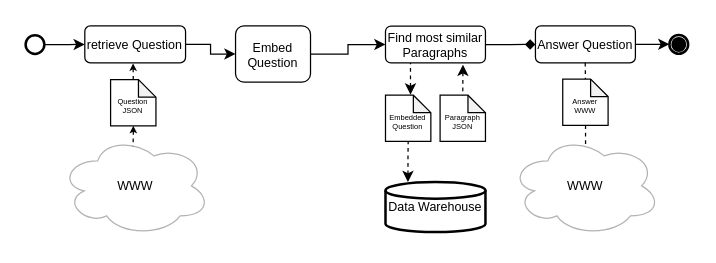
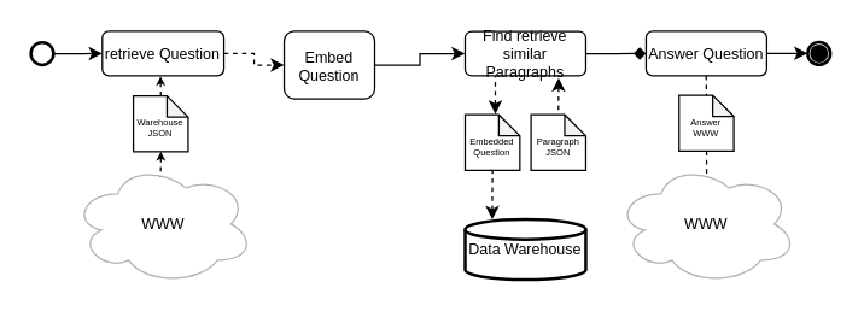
  <mxCell id="0" />
  <mxCell id="1" parent="0" />
- <mxCell id="2" style="edgeStyle=orthogonalEdgeStyle;rounded=0;orthogonalLoop=1;jettySize=auto;html=1;fontSize=9;fontColor=#000000;strokeColor=#000000;entryX=0;entryY=0.5;entryDx=0;entryDy=0;" edge="1" parent="1" source="3" target="4"><mxGeometry x="102" y="505" as="geometry"><mxPoint x="200.556" y="34.783" as="targetPoint" /></mxGeometry></mxCell>
+ <mxCell id="2" style="edgeStyle=orthogonalEdgeStyle;rounded=0;orthogonalLoop=1;jettySize=auto;html=1;fontSize=9;fontColor=#000000;strokeColor=#000000;entryX=0;entryY=0.5;entryDx=0;entryDy=0;dashed=1;" edge="1" parent="1" source="3" target="4"><mxGeometry x="102" y="505" as="geometry"><mxPoint x="200.556" y="34.783" as="targetPoint" /></mxGeometry></mxCell>
  <mxCell id="3" value="retrieve Question" style="rounded=1;whiteSpace=wrap;html=1;fontSize=10;glass=0;strokeWidth=1;shadow=0;strokeColor=#000000;fillColor=none;fontColor=#000000;" parent="1" vertex="1"><mxGeometry x="67.37" y="20" width="80.63" height="29.57" as="geometry" /></mxCell>
  <mxCell id="4" value="Embed Question" style="rounded=1;whiteSpace=wrap;html=1;fontSize=10;glass=0;strokeWidth=1;shadow=0;strokeColor=#000000;fillColor=none;fontColor=#000000;" parent="1" vertex="1"><mxGeometry x="188" y="20" width="60" height="45" as="geometry" /></mxCell>
  <mxCell id="5" style="edgeStyle=orthogonalEdgeStyle;rounded=0;orthogonalLoop=1;jettySize=auto;html=1;entryX=0;entryY=0.5;entryDx=0;entryDy=0;fontSize=10;fontColor=#000000;startArrow=none;startFill=0;endArrow=diamond;endFill=1;strokeColor=#000000;" edge="1" parent="1" source="6" target="22"><mxGeometry relative="1" as="geometry" /></mxCell>
- <mxCell id="6" value="Find most similar Paragraphs" style="rounded=1;whiteSpace=wrap;html=1;fontSize=10;glass=0;strokeWidth=1;shadow=0;strokeColor=#000000;fillColor=none;fontColor=#000000;" parent="1" vertex="1"><mxGeometry x="308" y="20.11" width="80" height="29.57" as="geometry" /></mxCell>
+ <mxCell id="6" value="Find retrieve similar Paragraphs" style="rounded=1;whiteSpace=wrap;html=1;fontSize=10;glass=0;strokeWidth=1;shadow=0;strokeColor=#000000;fillColor=none;fontColor=#000000;" parent="1" vertex="1"><mxGeometry x="308" y="20.11" width="80" height="29.57" as="geometry" /></mxCell>
  <mxCell id="7" style="edgeStyle=orthogonalEdgeStyle;rounded=0;orthogonalLoop=1;jettySize=auto;html=1;entryX=0;entryY=0.5;entryDx=0;entryDy=0;fontSize=9;fontColor=#000000;strokeColor=#000000;" edge="1" parent="1" source="4" target="6"><mxGeometry x="102" y="505" as="geometry" /></mxCell>
  <mxCell id="8" style="edgeStyle=orthogonalEdgeStyle;rounded=0;orthogonalLoop=1;jettySize=auto;html=1;entryX=0;entryY=0.5;entryDx=0;entryDy=0;fontColor=#000000;strokeColor=#000000;" edge="1" parent="1" source="9" target="3"><mxGeometry x="112" y="505" as="geometry" /></mxCell>
  <mxCell id="9" value="" style="strokeWidth=2;html=1;shape=mxgraph.flowchart.start_2;whiteSpace=wrap;fontColor=#000000;fillColor=none;strokeColor=#000000;" vertex="1" parent="1"><mxGeometry x="20" y="27.391" width="15" height="15" as="geometry" /></mxCell>
  <mxCell id="10" value="&lt;font style=&quot;font-size: 10px&quot;&gt;Data Warehouse&lt;/font&gt;" style="strokeWidth=2;html=1;shape=mxgraph.flowchart.database;whiteSpace=wrap;fontColor=#000000;fillColor=none;strokeColor=#000000;" vertex="1" parent="1"><mxGeometry x="308.01" y="145" width="79.99" height="40" as="geometry" /></mxCell>
  <mxCell id="11" style="edgeStyle=orthogonalEdgeStyle;rounded=0;orthogonalLoop=1;jettySize=auto;html=1;entryX=0.486;entryY=0.111;entryDx=0;entryDy=0;entryPerimeter=0;fontSize=10;fontColor=#000000;startArrow=classic;startFill=1;endArrow=none;endFill=0;strokeColor=#000000;dashed=1;startSize=3;" edge="1" parent="1" source="12" target="23"><mxGeometry relative="1" as="geometry"><Array as="points"><mxPoint x="106" y="105" /><mxPoint x="106" y="105" /></Array></mxGeometry></mxCell>
- <mxCell id="12" value="&lt;br&gt;Question JSON" style="shape=note;whiteSpace=wrap;html=1;backgroundOutline=1;darkOpacity=0.05;fontColor=#000000;strokeColor=#000000;fillColor=none;size=14;fontSize=6;" vertex="1" parent="1"><mxGeometry x="88.004" y="63.005" width="36.296" height="36.957" as="geometry" /></mxCell>
+ <mxCell id="12" value="&lt;br&gt;Warehouse JSON" style="shape=note;whiteSpace=wrap;html=1;backgroundOutline=1;darkOpacity=0.05;fontColor=#000000;strokeColor=#000000;fillColor=none;size=14;fontSize=6;" vertex="1" parent="1"><mxGeometry x="88.004" y="63.005" width="36.296" height="36.957" as="geometry" /></mxCell>
  <mxCell id="13" style="edgeStyle=orthogonalEdgeStyle;rounded=0;orthogonalLoop=1;jettySize=auto;html=1;entryX=0.5;entryY=0;entryDx=0;entryDy=0;entryPerimeter=0;fontSize=9;fontColor=#000000;strokeColor=#000000;dashed=1;endArrow=none;endFill=0;startArrow=classic;startFill=1;endSize=6;startSize=3;" edge="1" parent="1" target="12"><mxGeometry x="102" y="505" as="geometry"><mxPoint x="106" y="50" as="sourcePoint" /></mxGeometry></mxCell>
  <mxCell id="14" style="edgeStyle=orthogonalEdgeStyle;rounded=0;orthogonalLoop=1;jettySize=auto;html=1;entryX=0.25;entryY=1;entryDx=0;entryDy=0;dashed=1;fontSize=9;fontColor=#000000;strokeColor=#000000;startArrow=classic;startFill=1;endArrow=none;endFill=0;" edge="1" parent="1" target="6"><mxGeometry x="102" y="505" as="geometry"><mxPoint x="328" y="75" as="sourcePoint" /></mxGeometry></mxCell>
  <mxCell id="15" value="&lt;br&gt;Embedded&lt;br&gt;Question" style="shape=note;whiteSpace=wrap;html=1;backgroundOutline=1;darkOpacity=0.05;fontColor=#000000;strokeColor=#000000;fillColor=none;size=14;fontSize=6;" vertex="1" parent="1"><mxGeometry x="308.005" y="75.435" width="36.296" height="36.957" as="geometry" /></mxCell>
  <mxCell id="16" style="edgeStyle=orthogonalEdgeStyle;rounded=0;orthogonalLoop=1;jettySize=auto;html=1;entryX=0.5;entryY=1;entryDx=0;entryDy=0;entryPerimeter=0;dashed=1;fontSize=9;fontColor=#000000;strokeColor=#000000;startArrow=classic;startFill=1;endArrow=none;endFill=0;" edge="1" parent="1" target="15"><mxGeometry x="102" y="505" as="geometry"><mxPoint x="326" y="145" as="sourcePoint" /><Array as="points"><mxPoint x="326" y="125" /><mxPoint x="326" y="125" /></Array></mxGeometry></mxCell>
  <mxCell id="17" style="edgeStyle=orthogonalEdgeStyle;rounded=0;orthogonalLoop=1;jettySize=auto;html=1;entryX=0.5;entryY=0;entryDx=0;entryDy=0;entryPerimeter=0;dashed=1;fontSize=9;fontColor=#000000;strokeColor=#000000;startArrow=classic;startFill=1;endArrow=none;endFill=0;" edge="1" parent="1" target="21"><mxGeometry x="102" y="505" as="geometry"><mxPoint x="370" y="51" as="sourcePoint" /><mxPoint x="430" y="75.43" as="targetPoint" /></mxGeometry></mxCell>
  <mxCell id="18" value="" style="strokeWidth=2;html=1;shape=mxgraph.flowchart.start_2;whiteSpace=wrap;fontColor=#000000;fillColor=none;strokeColor=#000000;" vertex="1" parent="1"><mxGeometry x="535.222" y="27.281" width="15" height="15" as="geometry" /></mxCell>
  <mxCell id="19" style="edgeStyle=orthogonalEdgeStyle;rounded=0;orthogonalLoop=1;jettySize=auto;html=1;entryX=0;entryY=0.5;entryDx=0;entryDy=0;entryPerimeter=0;fontSize=9;fontColor=#000000;strokeColor=#000000;" edge="1" parent="1" target="18"><mxGeometry x="155.37" y="504.89" as="geometry"><mxPoint x="508" y="34.69" as="sourcePoint" /></mxGeometry></mxCell>
  <mxCell id="20" value="" style="strokeWidth=2;html=1;shape=mxgraph.flowchart.start_2;whiteSpace=wrap;fontColor=#000000;strokeColor=#000000;fillColor=#000000;" vertex="1" parent="1"><mxGeometry x="537.72" y="29.78" width="10" height="10" as="geometry" /></mxCell>
  <mxCell id="21" value="&lt;br&gt;Paragraph&lt;br&gt;JSON" style="shape=note;whiteSpace=wrap;html=1;backgroundOutline=1;darkOpacity=0.05;fontColor=#000000;strokeColor=#000000;fillColor=none;size=14;fontSize=6;" vertex="1" parent="1"><mxGeometry x="351.705" y="75.435" width="36.296" height="36.957" as="geometry" /></mxCell>
  <mxCell id="22" value="Answer Question" style="rounded=1;whiteSpace=wrap;html=1;fontSize=10;glass=0;strokeWidth=1;shadow=0;strokeColor=#000000;fillColor=none;fontColor=#000000;" vertex="1" parent="1"><mxGeometry x="428" y="20" width="80" height="29.57" as="geometry" /></mxCell>
  <mxCell id="23" value="WWW" style="ellipse;shape=cloud;whiteSpace=wrap;html=1;fontSize=10;fontColor=#000000;fillColor=none;strokeColor=#B3B3B3;" vertex="1" parent="1"><mxGeometry x="47.68" y="108" width="120" height="80" as="geometry" /></mxCell>
  <mxCell id="24" value="WWW" style="ellipse;shape=cloud;whiteSpace=wrap;html=1;fontSize=10;fontColor=#000000;fillColor=none;strokeColor=#B3B3B3;" vertex="1" parent="1"><mxGeometry x="408" y="108" width="120" height="80" as="geometry" /></mxCell>
  <mxCell id="25" style="edgeStyle=orthogonalEdgeStyle;rounded=0;orthogonalLoop=1;jettySize=auto;html=1;fontSize=10;fontColor=#000000;startArrow=none;startFill=0;endArrow=none;endFill=0;strokeColor=#000000;dashed=1;entryX=0.501;entryY=0.108;entryDx=0;entryDy=0;entryPerimeter=0;" edge="1" parent="1" source="26" target="24"><mxGeometry relative="1" as="geometry"><Array as="points"><mxPoint x="468" y="105" /><mxPoint x="468" y="117" /></Array><mxPoint x="467.54" y="129.57" as="targetPoint" /></mxGeometry></mxCell>
  <mxCell id="26" value="&lt;br&gt;Answer WWW" style="shape=note;whiteSpace=wrap;html=1;backgroundOutline=1;darkOpacity=0.05;fontColor=#000000;strokeColor=#000000;fillColor=none;size=14;fontSize=6;" vertex="1" parent="1"><mxGeometry x="449.854" y="62.575" width="36.296" height="36.957" as="geometry" /></mxCell>
  <mxCell id="27" style="edgeStyle=orthogonalEdgeStyle;rounded=0;orthogonalLoop=1;jettySize=auto;html=1;entryX=0.5;entryY=0;entryDx=0;entryDy=0;entryPerimeter=0;fontSize=9;fontColor=#000000;strokeColor=#000000;dashed=1;endArrow=none;endFill=0;" edge="1" parent="1" target="26"><mxGeometry x="463.85" y="504.57" as="geometry"><mxPoint x="467.85" y="49.57" as="sourcePoint" /></mxGeometry></mxCell>
